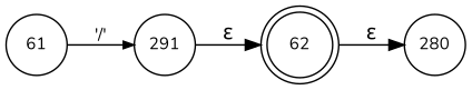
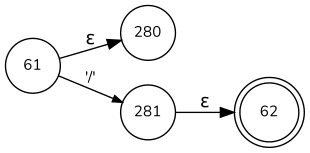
  digraph {
    fontname=Nunito
    rankdir=LR
    node [fixedsize=true fontname=Nunito fontsize=11 shape=circle peripheries=1]
    edge [fontname=Nunito]
    n1 [label=62 shape=doublecircle width=.6 peripheries=""]
    n2 [label=280 width=.55]
-   n3 [label=291 width=.55]
+   n3 [label=281 width=.55]
    n4 [label=61 width=.55]
    n3 -> n1 [label="&epsilon;"]
-   n1 -> n2 [label="&epsilon;"]
+   n4 -> n2 [label="&epsilon;"]
    n4 -> n3 [arrowhead=normal arrowsize=.7 fontsize=11 label="'/'"]
  }
